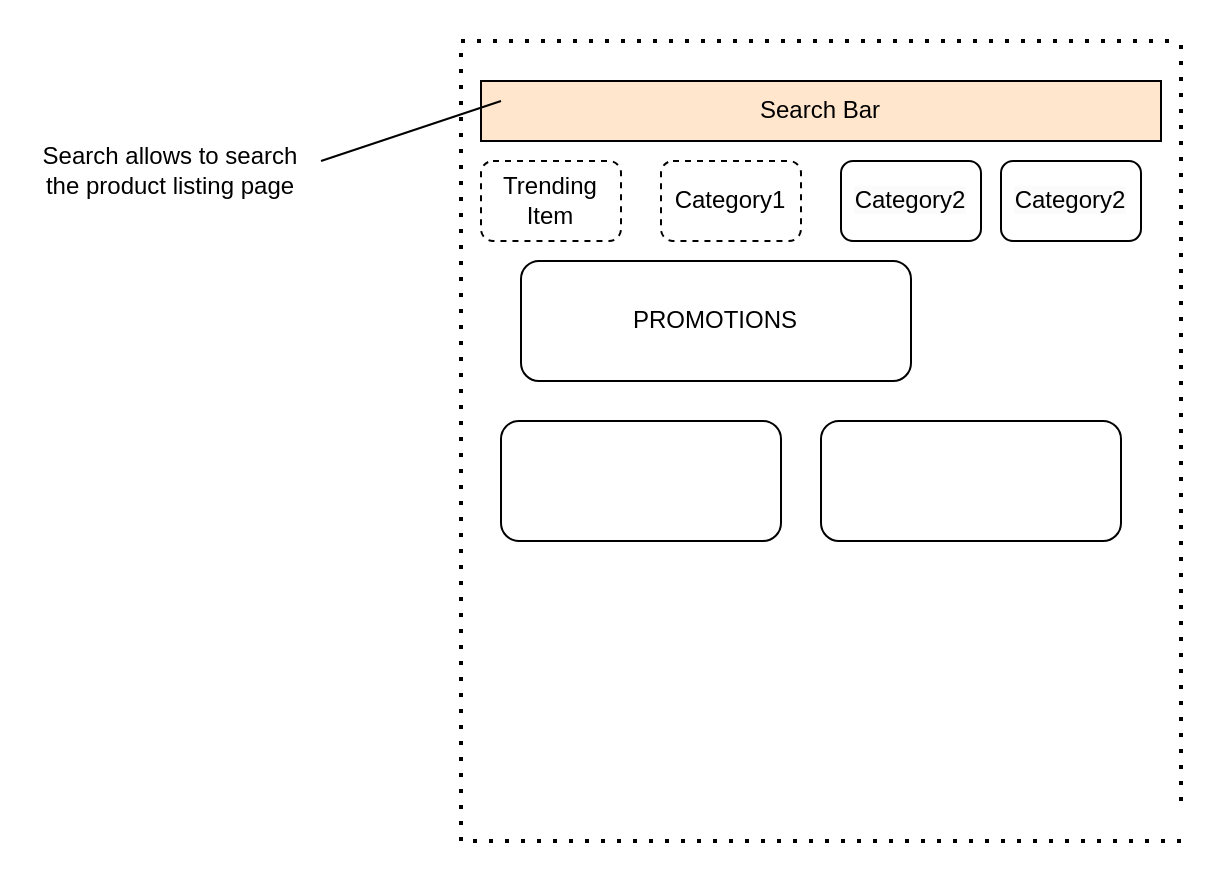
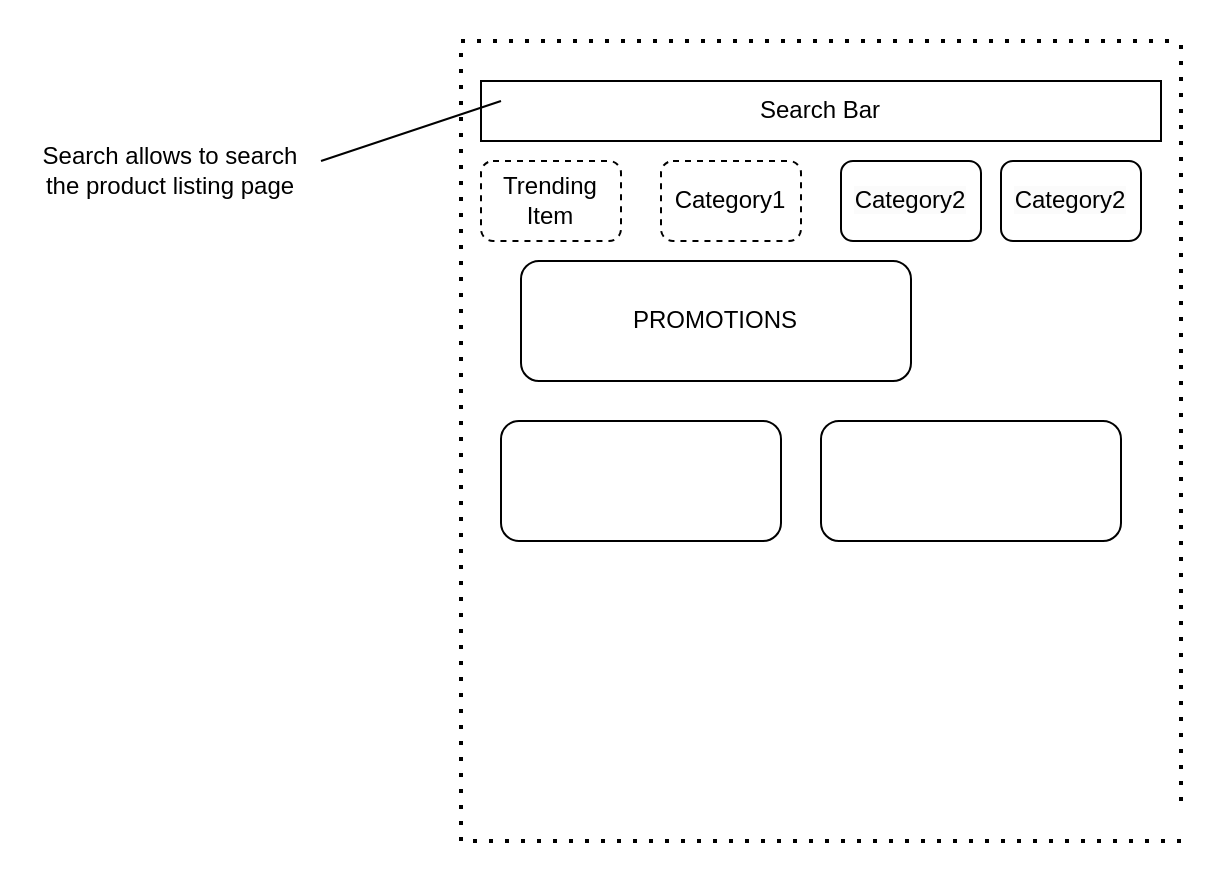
  <mxCell id="0" />
  <mxCell id="1" parent="0" />
  <mxCell id="2" value="" style="endArrow=none;dashed=1;html=1;dashPattern=1 3;strokeWidth=2;rounded=0;" parent="1" edge="1"><mxGeometry width="50" height="50" relative="1" as="geometry"><mxPoint x="590" y="420" as="sourcePoint" /><mxPoint x="590" y="20" as="targetPoint" /><Array as="points"><mxPoint x="230" y="420" /><mxPoint x="230" y="20" /></Array></mxGeometry></mxCell>
  <mxCell id="3" value="" style="endArrow=none;dashed=1;html=1;dashPattern=1 3;strokeWidth=2;rounded=0;" parent="1" edge="1"><mxGeometry width="50" height="50" relative="1" as="geometry"><mxPoint x="590" y="400" as="sourcePoint" /><mxPoint x="590" y="20" as="targetPoint" /></mxGeometry></mxCell>
- <mxCell id="4" value="Search Bar" style="rounded=0;whiteSpace=wrap;html=1;fillColor=#ffe6cc;" parent="1" vertex="1"><mxGeometry x="240" y="40" width="340" height="30" as="geometry" /></mxCell>
+ <mxCell id="4" value="Search Bar" style="rounded=0;whiteSpace=wrap;html=1;" parent="1" vertex="1"><mxGeometry x="240" y="40" width="340" height="30" as="geometry" /></mxCell>
  <mxCell id="5" value="Trending Item" style="rounded=1;whiteSpace=wrap;html=1;dashed=1;" parent="1" vertex="1"><mxGeometry x="240" y="80" width="70" height="40" as="geometry" /></mxCell>
  <mxCell id="6" value="Category1" style="rounded=1;whiteSpace=wrap;html=1;dashed=1;" parent="1" vertex="1"><mxGeometry x="330" y="80" width="70" height="40" as="geometry" /></mxCell>
  <mxCell id="7" value="&lt;span style=&quot;caret-color: rgb(0, 0, 0); color: rgb(0, 0, 0); font-family: Helvetica; font-size: 12px; font-style: normal; font-variant-caps: normal; font-weight: 400; letter-spacing: normal; text-align: center; text-indent: 0px; text-transform: none; word-spacing: 0px; -webkit-text-stroke-width: 0px; background-color: rgb(251, 251, 251); text-decoration: none; float: none; display: inline !important;&quot;&gt;Category2&lt;/span&gt;" style="rounded=1;whiteSpace=wrap;html=1;" parent="1" vertex="1"><mxGeometry x="420" y="80" width="70" height="40" as="geometry" /></mxCell>
  <mxCell id="8" value="&lt;span style=&quot;caret-color: rgb(0, 0, 0); color: rgb(0, 0, 0); font-family: Helvetica; font-size: 12px; font-style: normal; font-variant-caps: normal; font-weight: 400; letter-spacing: normal; text-align: center; text-indent: 0px; text-transform: none; word-spacing: 0px; -webkit-text-stroke-width: 0px; background-color: rgb(251, 251, 251); text-decoration: none; float: none; display: inline !important;&quot;&gt;Category2&lt;/span&gt;" style="rounded=1;whiteSpace=wrap;html=1;" parent="1" vertex="1"><mxGeometry x="500" y="80" width="70" height="40" as="geometry" /></mxCell>
  <mxCell id="9" value="PROMOTIONS" style="rounded=1;whiteSpace=wrap;html=1;" parent="1" vertex="1"><mxGeometry x="260" y="130" width="195" height="60" as="geometry" /></mxCell>
  <mxCell id="10" value="" style="rounded=1;whiteSpace=wrap;html=1;" parent="1" vertex="1"><mxGeometry x="250" y="210" width="140" height="60" as="geometry" /></mxCell>
  <mxCell id="11" value="" style="rounded=1;whiteSpace=wrap;html=1;" parent="1" vertex="1"><mxGeometry x="410" y="210" width="150" height="60" as="geometry" /></mxCell>
  <mxCell id="12" value="" style="endArrow=none;html=1;rounded=0;" edge="1" parent="1"><mxGeometry width="50" height="50" relative="1" as="geometry"><mxPoint x="160" y="80" as="sourcePoint" /><mxPoint x="250" y="50" as="targetPoint" /></mxGeometry></mxCell>
  <mxCell id="13" value="Search allows to search the product listing page" style="text;strokeColor=none;align=center;fillColor=none;html=1;verticalAlign=middle;whiteSpace=wrap;rounded=0;" vertex="1" parent="1"><mxGeometry x="20" y="80" width="130" height="10" as="geometry" /></mxCell>
